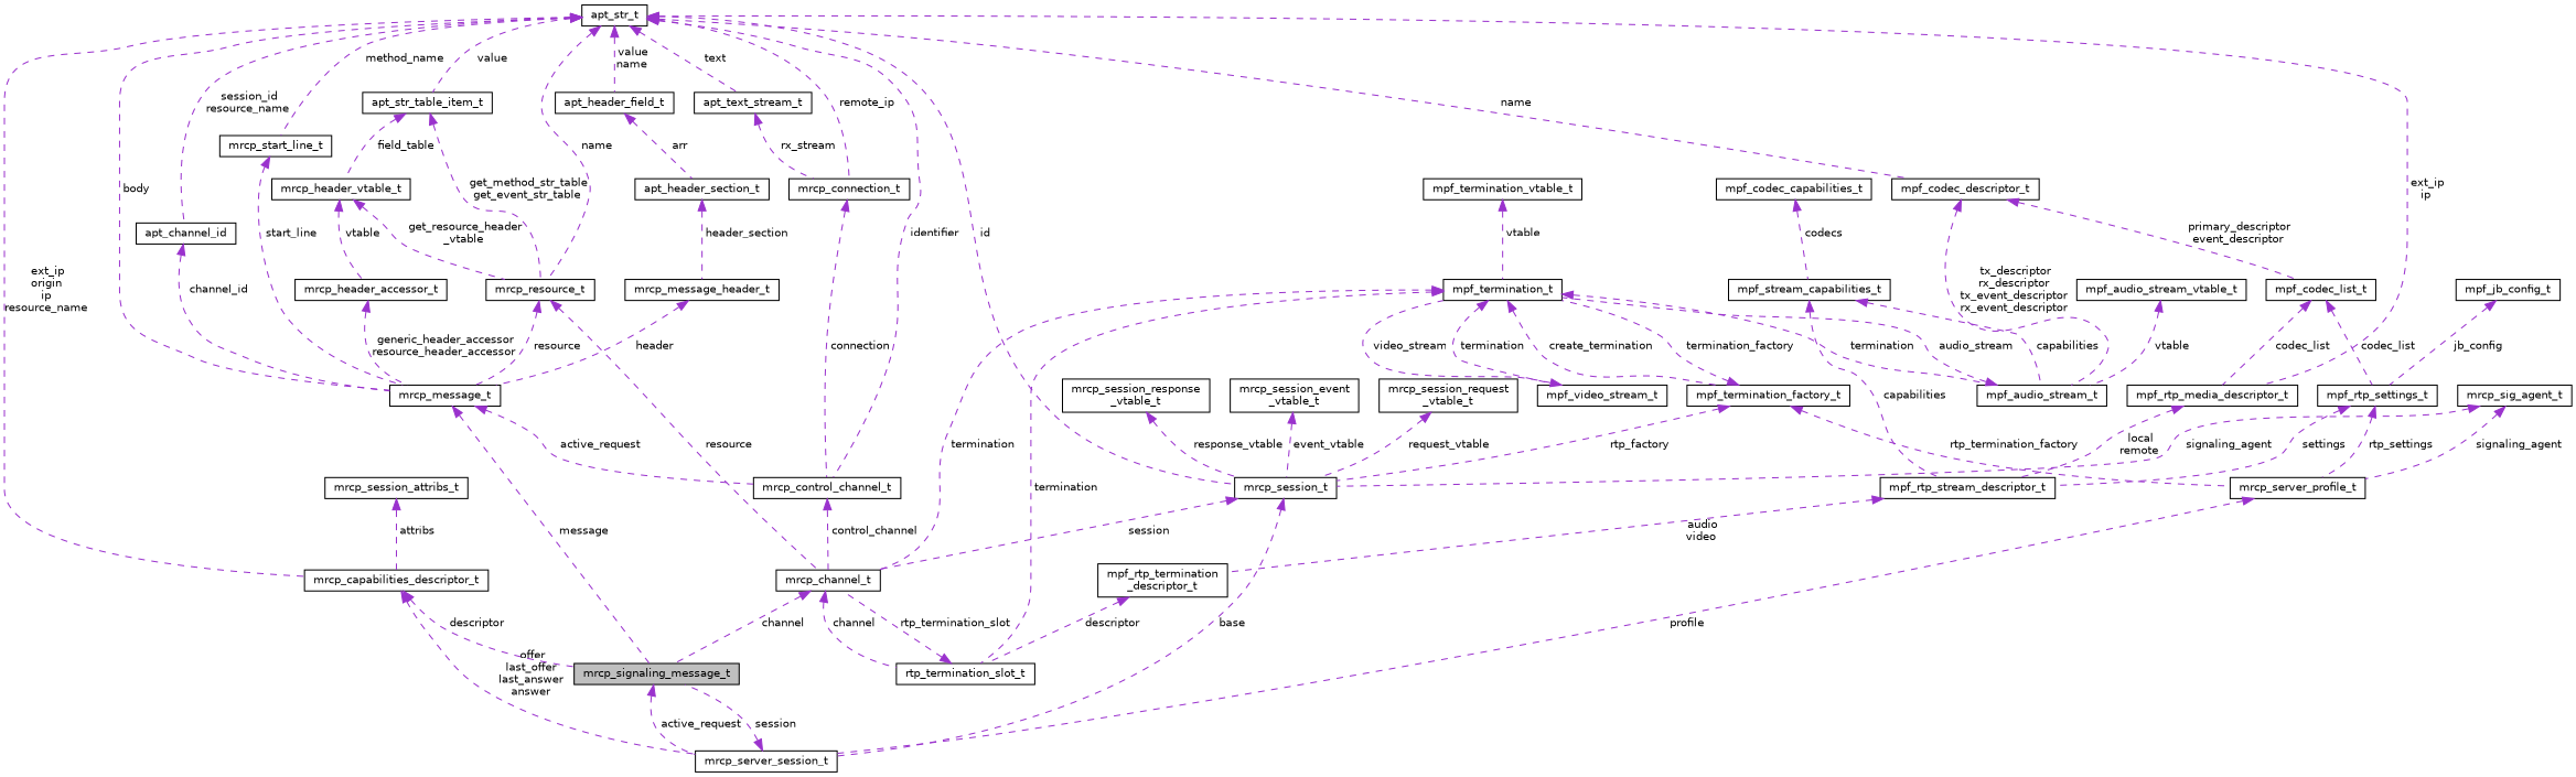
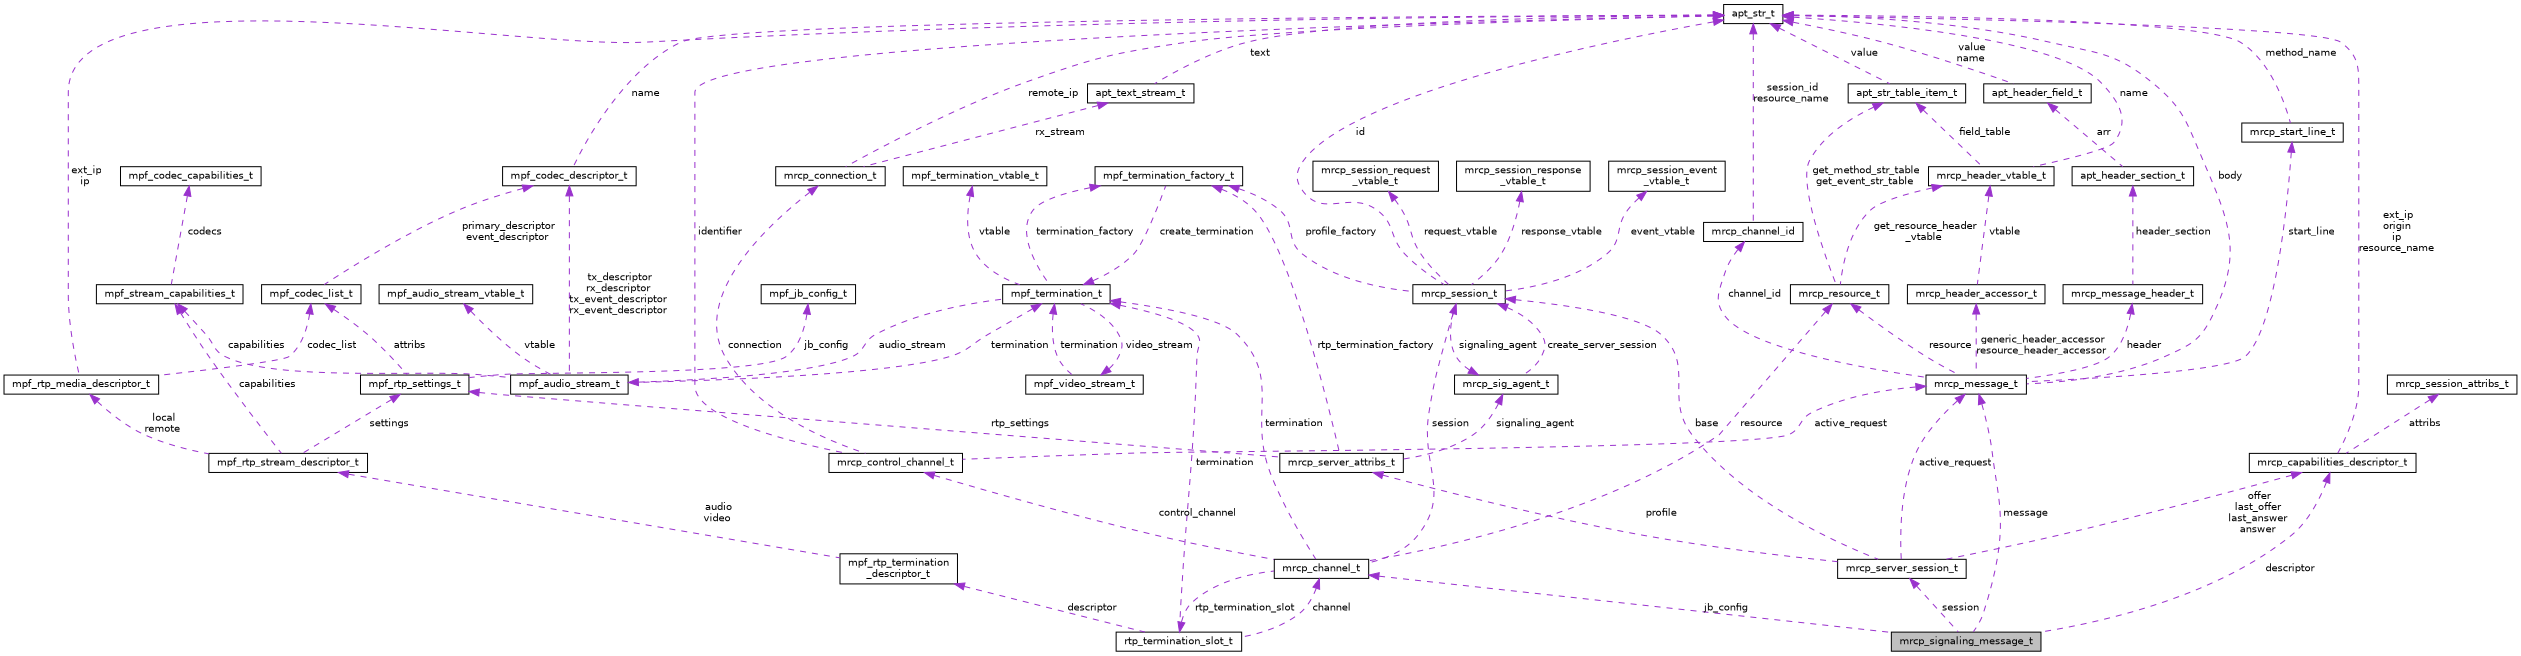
  digraph {
    rankdir=TB
    node [color=black fillcolor=white fontname=Helvetica fontsize=10 shape=record style=filled]
    edge [color=darkorchid3 dir=back fontname=Helvetica fontsize=10 labelfontname=Helvetica labelfontsize=10 style=dashed]
    n1 [fillcolor=grey75 fontcolor=black height=0.2 label=mrcp_signaling_message_t width=0.4]
    n2 [height=0.2 label=mrcp_server_session_t width=0.4]
    n3 [height=0.2 label=mrcp_session_t width=0.4]
    n4 [height=0.2 label=mrcp_sig_agent_t width=0.4]
    n5 [height=0.2 label=mrcp_channel_t width=0.4]
-   n6 [height=0.2 label=mrcp_server_profile_t width=0.4]
+   n6 [height=0.2 label=mrcp_server_attribs_t width=0.4]
    n7 [height=0.2 label=rtp_termination_slot_t width=0.4]
    n8 [height=0.2 label="mrcp_session_event\l_vtable_t" width=0.4]
    n9 [height=0.2 label=mpf_termination_factory_t width=0.4]
    n10 [height=0.2 label=mpf_termination_t width=0.4]
    n11 [height=0.2 label=mpf_audio_stream_t width=0.4]
    n12 [height=0.2 label=mpf_video_stream_t width=0.4]
    n13 [height=0.2 label=mpf_termination_vtable_t width=0.4]
    n14 [height=0.2 label=mpf_audio_stream_vtable_t width=0.4]
    n15 [height=0.2 label=mpf_stream_capabilities_t width=0.4]
    n16 [height=0.2 label=mpf_rtp_stream_descriptor_t width=0.4]
    n17 [height=0.2 label="mpf_rtp_termination\l_descriptor_t" width=0.4]
    n18 [height=0.2 label=mpf_codec_capabilities_t width=0.4]
    n19 [height=0.2 label=mpf_codec_descriptor_t width=0.4]
    n20 [height=0.2 label=mpf_codec_list_t width=0.4]
    n21 [height=0.2 label=mpf_rtp_media_descriptor_t width=0.4]
    n22 [height=0.2 label=mpf_rtp_settings_t width=0.4]
    n23 [height=0.2 label=apt_str_t width=0.4]
    n24 [height=0.2 label=mrcp_capabilities_descriptor_t width=0.4]
    n25 [height=0.2 label=mrcp_message_t width=0.4]
    n26 [height=0.2 label=mrcp_start_line_t width=0.4]
    n27 [height=0.2 label=apt_header_field_t width=0.4]
    n28 [height=0.2 label=apt_str_table_item_t width=0.4]
    n29 [height=0.2 label=mrcp_resource_t width=0.4]
-   n30 [height=0.2 label=apt_channel_id width=0.4]
+   n30 [height=0.2 label=mrcp_channel_id width=0.4]
    n31 [height=0.2 label=mrcp_control_channel_t width=0.4]
    n32 [height=0.2 label=mrcp_connection_t width=0.4]
    n33 [height=0.2 label=apt_text_stream_t width=0.4]
    n34 [height=0.2 label=apt_header_section_t width=0.4]
    n35 [height=0.2 label=mrcp_header_vtable_t width=0.4]
    n36 [height=0.2 label="mrcp_session_request\l_vtable_t" width=0.4]
    n37 [height=0.2 label="mrcp_session_response\l_vtable_t" width=0.4]
    n38 [height=0.2 label=mrcp_session_attribs_t width=0.4]
    n39 [height=0.2 label=mpf_jb_config_t width=0.4]
    n40 [height=0.2 label=mrcp_message_header_t width=0.4]
    n41 [height=0.2 label=mrcp_header_accessor_t width=0.4]
-   n1 -> n2 [label=" active_request"]
+   n25 -> n2 [label=" active_request"]
    n2 -> n1 [label=" session"]
    n3 -> n2 [label=" base"]
+   n3 -> n4 [label=" create_server_session"]
    n3 -> n5 [label=" session"]
    n4 -> n3 [label=" signaling_agent"]
    n4 -> n6 [label=" signaling_agent"]
-   n5 -> n1 [label=" channel"]
+   n5 -> n1 [label=" jb_config"]
    n5 -> n7 [label=" channel"]
    n6 -> n2 [label=" profile"]
    n7 -> n5 [label=" rtp_termination_slot"]
    n8 -> n3 [label=" event_vtable"]
-   n9 -> n3 [label=" rtp_factory"]
+   n9 -> n3 [label=" profile_factory"]
    n9 -> n6 [label=" rtp_termination_factory"]
    n9 -> n10 [label=" termination_factory"]
    n10 -> n5 [label=" termination"]
    n10 -> n7 [label=" termination"]
    n10 -> n9 [label=" create_termination"]
    n10 -> n11 [label=" termination"]
    n10 -> n12 [label=" termination"]
    n11 -> n10 [label=" audio_stream"]
    n12 -> n10 [label=" video_stream"]
    n13 -> n10 [label=" vtable"]
    n14 -> n11 [label=" vtable"]
    n15 -> n11 [label=" capabilities"]
    n15 -> n16 [label=" capabilities"]
    n16 -> n17 [label=" audio\nvideo"]
    n17 -> n7 [label=" descriptor"]
    n18 -> n15 [label=" codecs"]
    n19 -> n11 [label=" tx_descriptor\nrx_descriptor\ntx_event_descriptor\nrx_event_descriptor"]
    n19 -> n20 [label=" primary_descriptor\nevent_descriptor"]
    n20 -> n21 [label=" codec_list"]
-   n20 -> n22 [label=" codec_list"]
+   n20 -> n22 [label=" attribs"]
    n21 -> n16 [label=" local\nremote"]
    n22 -> n6 [label=" rtp_settings"]
    n22 -> n16 [label=" settings"]
    n23 -> n3 [label=" id"]
    n23 -> n19 [label=" name"]
    n23 -> n21 [label=" ext_ip\nip"]
    n23 -> n24 [label=" ext_ip\norigin\nip\nresource_name"]
    n23 -> n25 [label=" body"]
    n23 -> n26 [label=" method_name"]
    n23 -> n27 [label=" value\nname"]
    n23 -> n28 [label=" value"]
-   n23 -> n29 [label=" name"]
+   n23 -> n35 [label=" name"]
    n23 -> n30 [label=" session_id\nresource_name"]
    n23 -> n31 [label=" identifier"]
    n23 -> n32 [label=" remote_ip"]
    n23 -> n33 [label=" text"]
    n24 -> n1 [label=" descriptor"]
    n24 -> n2 [label=" offer\nlast_offer\nlast_answer\nanswer"]
    n25 -> n1 [label=" message"]
    n25 -> n31 [label=" active_request"]
    n26 -> n25 [label=" start_line"]
    n27 -> n34 [label=" arr"]
    n28 -> n29 [label=" get_method_str_table\nget_event_str_table"]
    n28 -> n35 [label=" field_table"]
    n29 -> n5 [label=" resource"]
    n29 -> n25 [label=" resource"]
    n30 -> n25 [label=" channel_id"]
    n31 -> n5 [label=" control_channel"]
    n32 -> n31 [label=" connection"]
    n33 -> n32 [label=" rx_stream"]
    n34 -> n40 [label=" header_section"]
    n35 -> n29 [label=" get_resource_header\l_vtable"]
    n35 -> n41 [label=" vtable"]
    n36 -> n3 [label=" request_vtable"]
    n37 -> n3 [label=" response_vtable"]
    n38 -> n24 [label=" attribs"]
    n39 -> n22 [label=" jb_config"]
    n40 -> n25 [label=" header"]
    n41 -> n25 [label=" generic_header_accessor\nresource_header_accessor"]
  }
